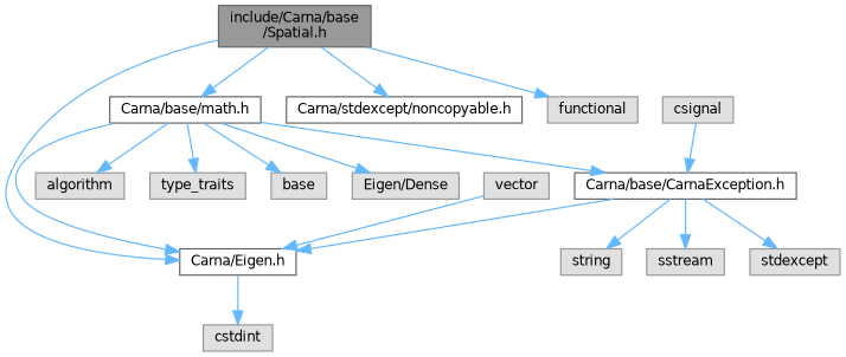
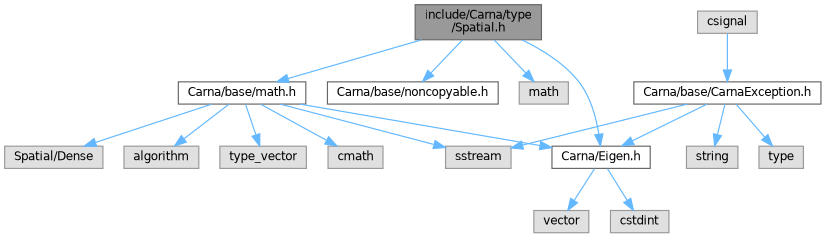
  digraph {
    node [color=grey60 fillcolor="#E0E0E0" fontname=Helvetica fontsize=10 shape=box style=filled]
    edge [color=steelblue1 fontname=Helvetica fontsize=10 labelfontname=Helvetica labelfontsize=10 style=solid]
-   n1 [color=gray40 fillcolor=grey60 fontcolor=black height=0.2 label="include/Carna/base\l/Spatial.h" width=0.4]
+   n1 [color=gray40 fillcolor=grey60 fontcolor=black height=0.2 label="include/Carna/type\l/Spatial.h" width=0.4]
    n2 [color=grey40 fillcolor=white height=0.2 label="Carna/Eigen.h" width=0.4]
    n3 [color=grey40 fillcolor=white height=0.2 label="Carna/base/math.h" width=0.4]
-   n4 [color=grey40 fillcolor=white height=0.2 label="Carna/stdexcept/noncopyable.h" width=0.4]
-   n5 [height=0.2 label=functional width=0.4]
+   n4 [color=grey40 fillcolor=white height=0.2 label="Carna/base/noncopyable.h" width=0.4]
+   n5 [height=0.2 label=math width=0.4]
    n6 [height=0.2 label=vector width=0.4]
    n7 [height=0.2 label=cstdint width=0.4]
    n8 [color=grey40 fillcolor=white height=0.2 label="Carna/base/CarnaException.h" width=0.4]
    n9 [height=0.2 label=algorithm width=0.4]
-   n10 [height=0.2 label=type_traits width=0.4]
-   n11 [height=0.2 label=base width=0.4]
-   n12 [height=0.2 label="Eigen/Dense" width=0.4]
+   n10 [height=0.2 label=type_vector width=0.4]
+   n11 [height=0.2 label=cmath width=0.4]
+   n12 [height=0.2 label="Spatial/Dense" width=0.4]
    n13 [height=0.2 label=string width=0.4]
    n14 [height=0.2 label=sstream width=0.4]
-   n15 [height=0.2 label=stdexcept width=0.4]
+   n15 [height=0.2 label=type width=0.4]
    n16 [height=0.2 label=csignal width=0.4]
    n1 -> n2
    n1 -> n3
    n1 -> n4
    n1 -> n5
-   n6 -> n2
+   n2 -> n6
    n2 -> n7
    n3 -> n2
-   n3 -> n8
+   n3 -> n14
    n3 -> n9
    n3 -> n10
    n3 -> n11
    n3 -> n12
    n8 -> n2
    n8 -> n13
    n8 -> n14
    n8 -> n15
    n16 -> n8
  }
